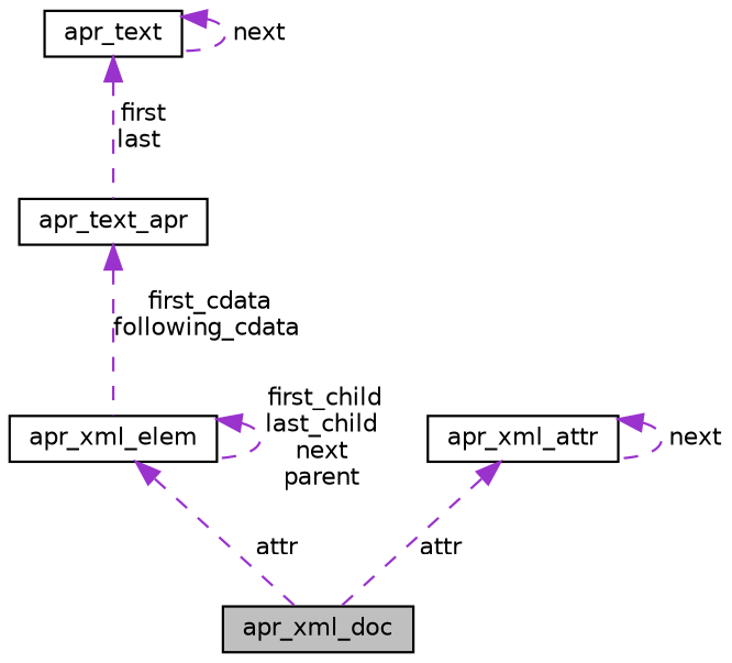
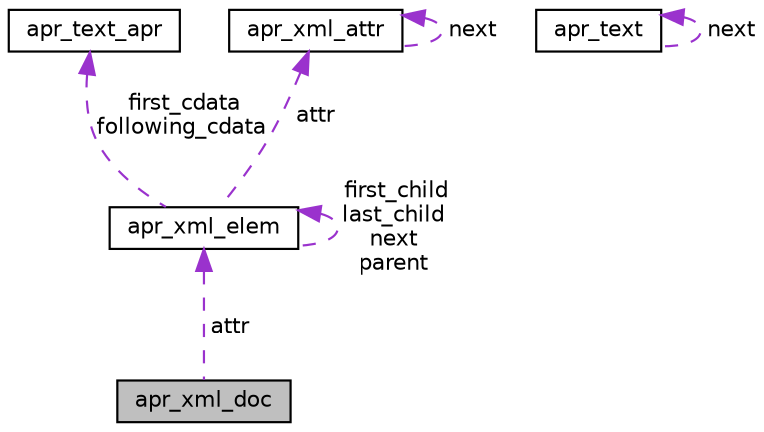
  digraph {
    node [color=black fillcolor=white fontname=Helvetica fontsize=10 shape=record style=filled]
    edge [color=darkorchid3 dir=back fontname=Helvetica fontsize=10 labelfontname=Helvetica labelfontsize=10 style=dashed]
    n1 [fillcolor=grey75 fontcolor=black height=0.2 label=apr_xml_doc width=0.4]
    n2 [height=0.2 label=apr_xml_elem width=0.4]
    n3 [height=0.2 label=apr_text_apr width=0.4]
    n4 [height=0.2 label=apr_text width=0.4]
    n5 [height=0.2 label=apr_xml_attr width=0.4]
    n2 -> n1 [label=" attr"]
    n2 -> n2 [label=" first_child\nlast_child\nnext\nparent"]
    n3 -> n2 [label=" first_cdata\nfollowing_cdata"]
-   n4 -> n3 [label=" first\nlast"]
    n4 -> n4 [label=" next"]
-   n5 -> n1 [label=" attr"]
+   n5 -> n2 [label=" attr"]
    n5 -> n5 [label=" next"]
  }
